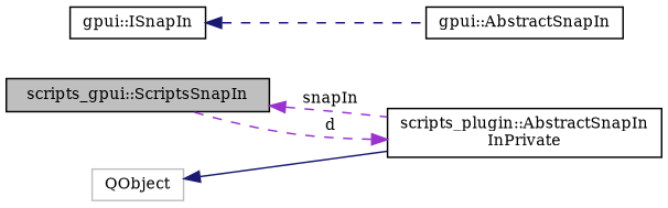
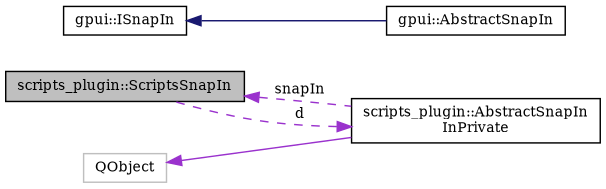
  digraph {
    fontname="DejaVu Serif"
    rankdir=LR
    node [color=black fillcolor=white fontname="DejaVu Serif" fontsize=10 shape=record style=filled]
    edge [color=darkorchid3 dir=back fontname="DejaVu Serif" fontsize=10 labelfontname=Helvetica labelfontsize=10 style=dashed]
-   n1 [fillcolor=grey75 fontcolor=black height=0.2 label="scripts_gpui::ScriptsSnapIn" width=0.4]
+   n1 [fillcolor=grey75 fontcolor=black height=0.2 label="scripts_plugin::ScriptsSnapIn" width=0.4]
    n2 [height=0.2 label="scripts_plugin::AbstractSnapIn\lInPrivate" width=0.4]
    n3 [height=0.2 label="gpui::AbstractSnapIn" width=0.4]
    n4 [height=0.2 label="gpui::ISnapIn" width=0.4]
    n5 [color=grey75 height=0.2 label=QObject width=0.4]
    n1 -> n2 [label=" snapIn"]
    n2 -> n1 [label=" d"]
-   n4 -> n3 [color=midnightblue]
-   n5 -> n2 [color=midnightblue style=solid]
+   n4 -> n3 [color=midnightblue style=solid]
+   n5 -> n2 [style=solid]
  }
